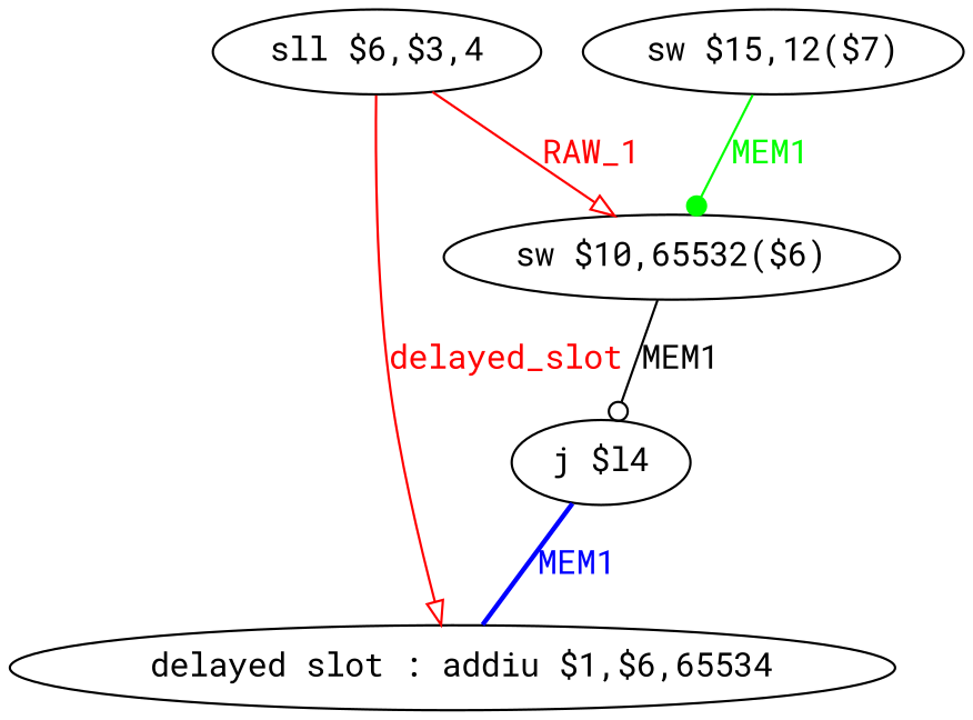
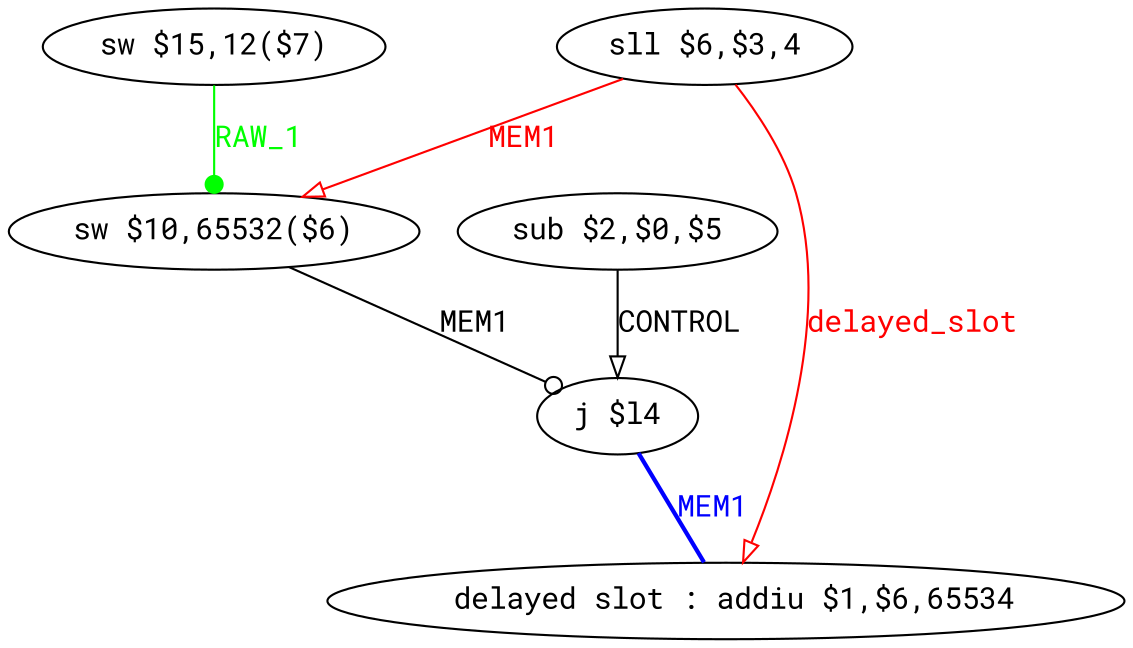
  digraph {
    fontname="Roboto Mono"
    node [fontname="Roboto Mono" shape=ellipse]
    edge [fontname="Roboto Mono" arrowhead=onormal]
    n1 [label=" delayed slot : addiu $1,$6,65534"]
    n2 [label="j $l4"]
+   n3 [label="sub $2,$0,$5"]
    n4 [label="sll $6,$3,4"]
    n5 [label="sw $10,65532($6)"]
    n6 [label="sw $15,12($7)"]
    n2 -> n1 [color=blue dir=none fontcolor=blue label=MEM1 style=bold arrowhead=""]
+   n3 -> n2 [label=CONTROL]
    n4 -> n1 [color=red fontcolor=red label=delayed_slot]
-   n4 -> n5 [color=red fontcolor=red label=RAW_1]
+   n4 -> n5 [color=red fontcolor=red label=MEM1]
    n5 -> n2 [arrowhead=odot label=MEM1]
-   n6 -> n5 [arrowhead=dot color=green fontcolor=green label=MEM1]
+   n6 -> n5 [arrowhead=dot color=green fontcolor=green label=RAW_1]
  }
